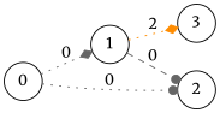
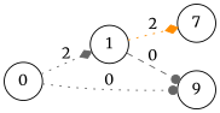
  digraph {
    fontname=Merriweather
    rankdir=LR
    node [fontname=Merriweather shape=circle]
    edge [arrowhead=diamond color=gray40 fontname=Merriweather style=dotted]
    n1 [label=0]
    n2 [label=1]
-   n3 [label=2]
-   n4 [label=3]
-   n1 -> n2 [label=0]
+   n3 [label=9]
+   n4 [label=7]
+   n1 -> n2 [label=2]
    n1 -> n3 [arrowhead=dot label=0]
    n2 -> n3 [arrowhead=dot label=0 style=dashed]
    n2 -> n4 [color=darkorange label=2]
  }
